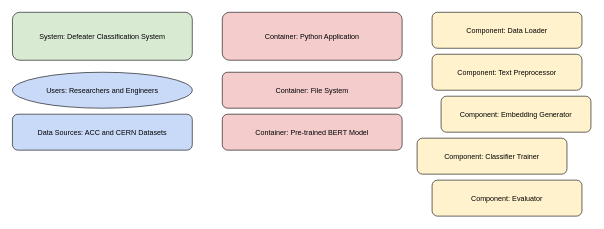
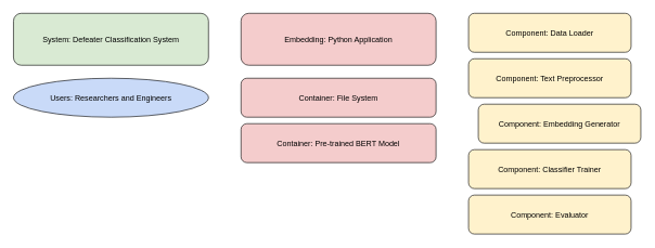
  <mxCell id="0" />
  <mxCell id="1" parent="0" />
  <mxCell id="2" value="System: Defeater Classification System" style="rounded=1;fillColor=#D9EAD3;" vertex="1" parent="1"><mxGeometry x="20" y="20" width="300" height="80" as="geometry" /></mxCell>
  <mxCell id="3" value="Users: Researchers and Engineers" style="ellipse;fillColor=#C9DAF8;" vertex="1" parent="1"><mxGeometry x="20" y="120" width="300" height="60" as="geometry" /></mxCell>
- <mxCell id="4" value="Data Sources: ACC and CERN Datasets" style="rounded=1;fillColor=#C9DAF8;" vertex="1" parent="1"><mxGeometry x="20" y="190" width="300" height="60" as="geometry" /></mxCell>
- <mxCell id="5" value="Container: Python Application" style="rounded=1;fillColor=#F4CCCC;" vertex="1" parent="1"><mxGeometry x="370" y="20" width="300" height="80" as="geometry" /></mxCell>
+ <mxCell id="5" value="Embedding: Python Application" style="rounded=1;fillColor=#F4CCCC;" vertex="1" parent="1"><mxGeometry x="370" y="20" width="300" height="80" as="geometry" /></mxCell>
  <mxCell id="6" value="Container: File System" style="rounded=1;fillColor=#F4CCCC;" vertex="1" parent="1"><mxGeometry x="370" y="120" width="300" height="60" as="geometry" /></mxCell>
  <mxCell id="7" value="Container: Pre-trained BERT Model" style="rounded=1;fillColor=#F4CCCC;" vertex="1" parent="1"><mxGeometry x="370" y="190" width="300" height="60" as="geometry" /></mxCell>
  <mxCell id="8" value="Component: Data Loader" style="rounded=1;fillColor=#FFF2CC;" vertex="1" parent="1"><mxGeometry x="720" y="20" width="250" height="60" as="geometry" /></mxCell>
  <mxCell id="9" value="Component: Text Preprocessor" style="rounded=1;fillColor=#FFF2CC;" vertex="1" parent="1"><mxGeometry x="720" y="90" width="250" height="60" as="geometry" /></mxCell>
  <mxCell id="10" value="Component: Embedding Generator" style="rounded=1;fillColor=#FFF2CC;" vertex="1" parent="1"><mxGeometry x="735" y="160" width="250" height="60" as="geometry" /></mxCell>
- <mxCell id="11" value="Component: Classifier Trainer" style="rounded=1;fillColor=#FFF2CC;" vertex="1" parent="1"><mxGeometry x="695" y="230" width="250" height="60" as="geometry" /></mxCell>
+ <mxCell id="11" value="Component: Classifier Trainer" style="rounded=1;fillColor=#FFF2CC;" vertex="1" parent="1"><mxGeometry x="720" y="230" width="250" height="60" as="geometry" /></mxCell>
  <mxCell id="12" value="Component: Evaluator" style="rounded=1;fillColor=#FFF2CC;" vertex="1" parent="1"><mxGeometry x="720" y="300" width="250" height="60" as="geometry" /></mxCell>
